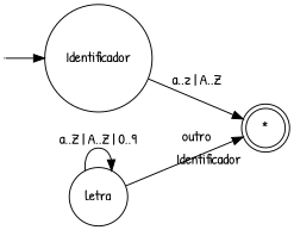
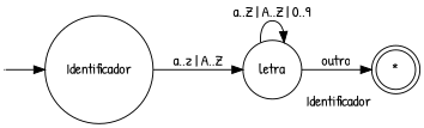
  digraph {
    fontname="Patrick Hand"
    rankdir=LR
    node [fontname="Patrick Hand" shape=circle]
    edge [fontname="Patrick Hand"]
    EstadoInicial [shape=point width=0]
    n2 [label=Identificador]
    letra
    n4 [label="*" shape=doublecircle xlabel=Identificador]
    EstadoInicial -> n2
-   n2 -> n4 [label="a..z | A..Z"]
+   n2 -> letra [label="a..z | A..Z"]
    letra -> letra [label="a..Z | A..Z | 0..9"]
    letra -> n4 [label=outro]
  }
